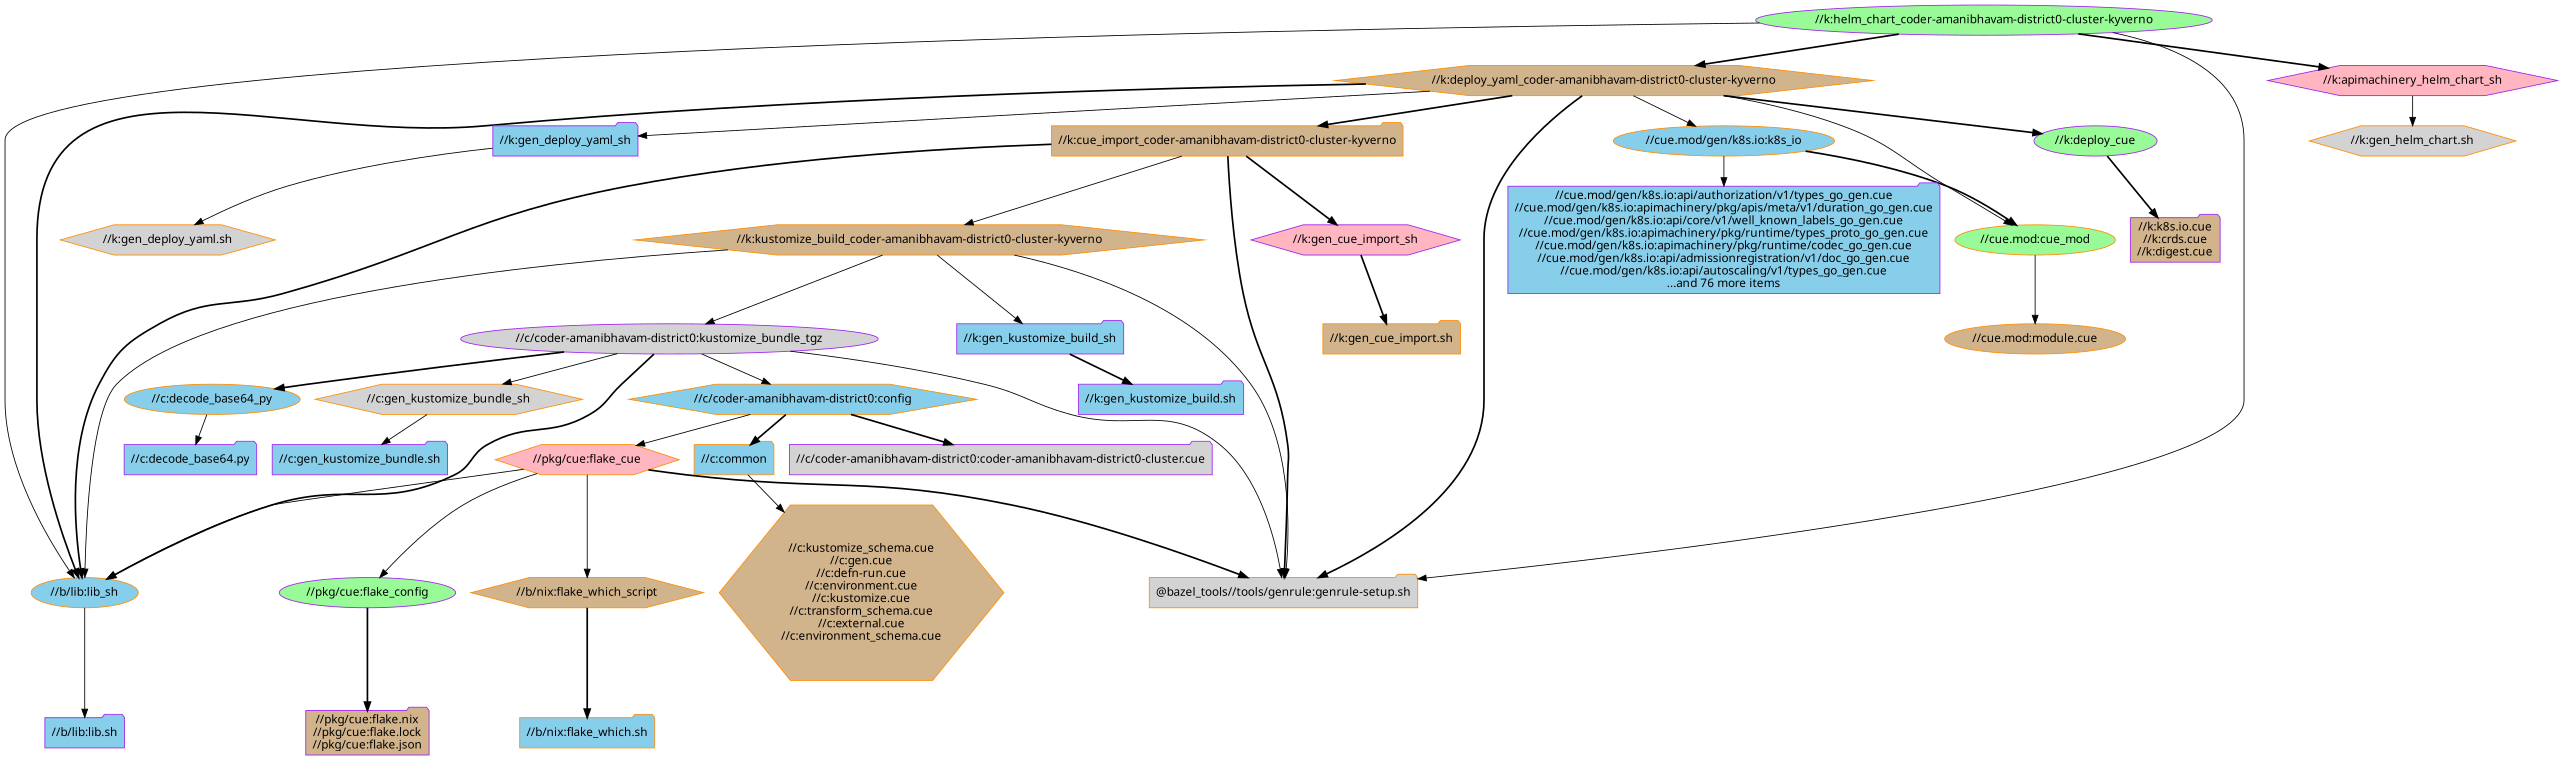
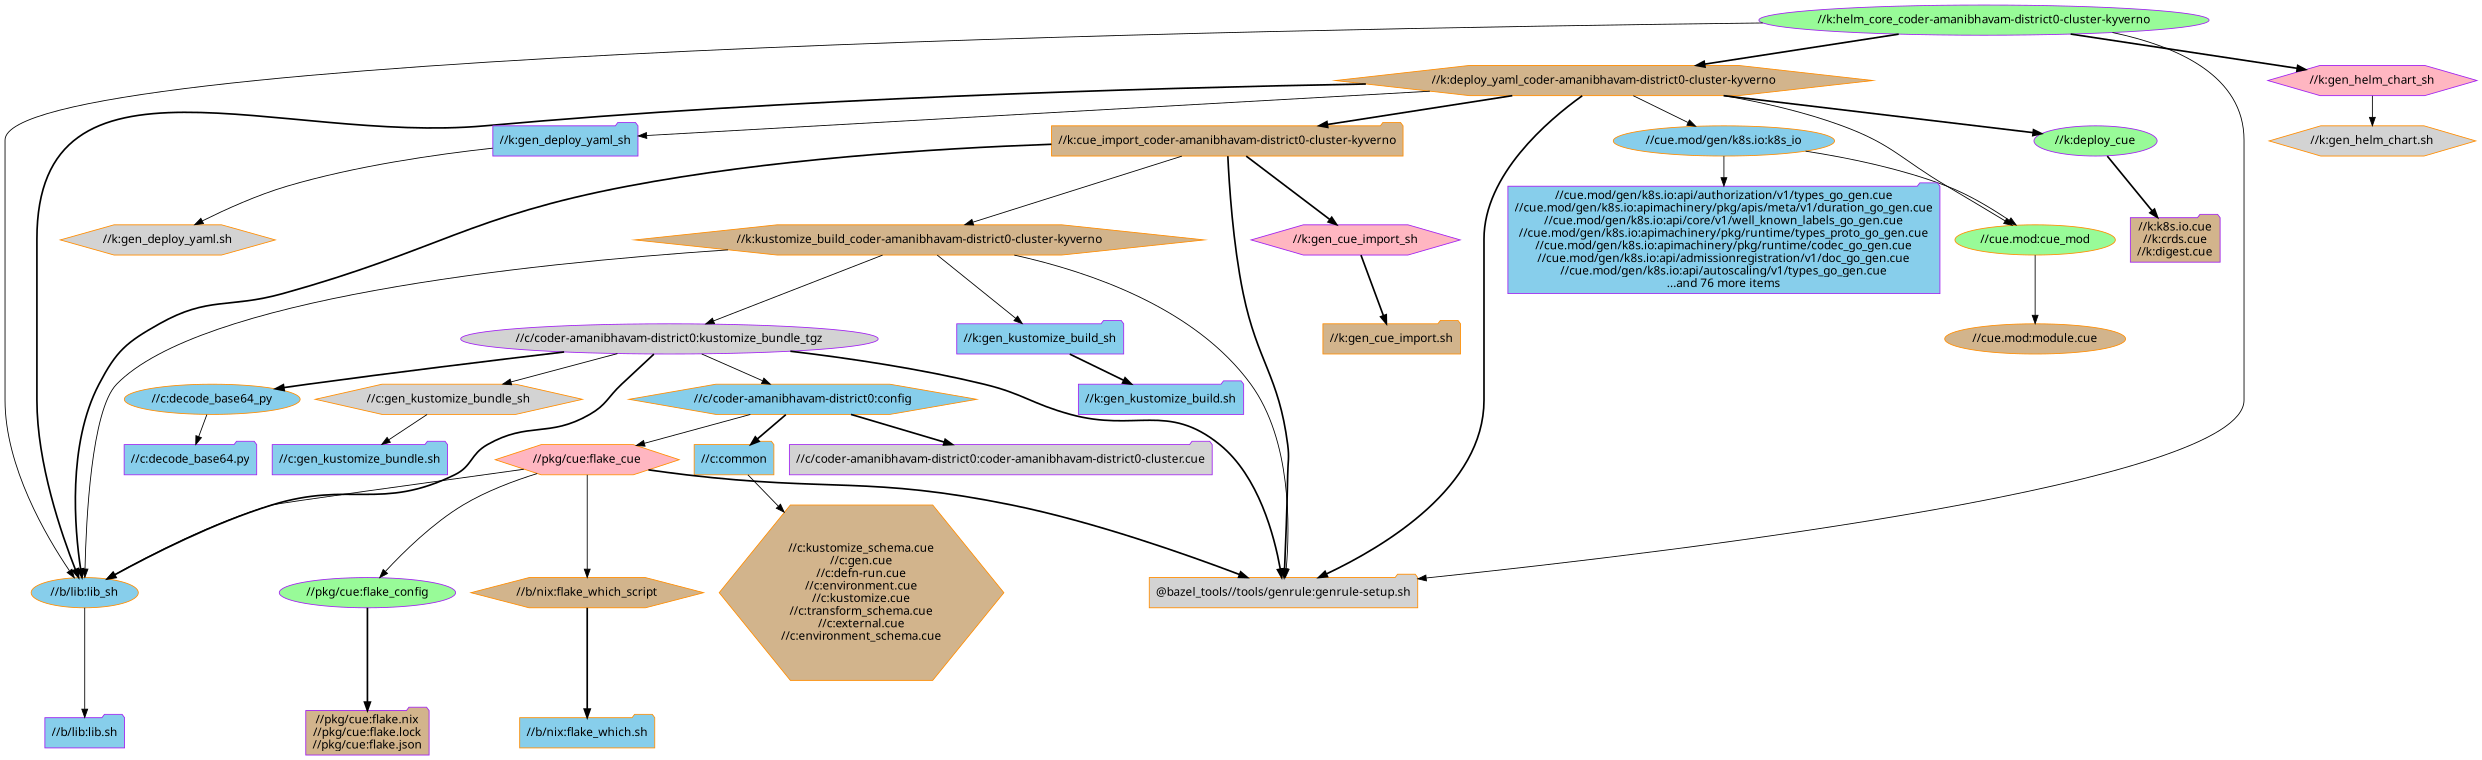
  digraph {
    fontname="Noto Sans"
    node [color=darkorange fillcolor=skyblue fontname="Noto Sans" shape=folder style=filled]
    edge [fontname="Noto Sans" style=solid]
-   "//k:helm_chart_coder-amanibhavam-district0-cluster-kyverno" [color=purple fillcolor=palegreen shape=ellipse]
+   "//k:helm_chart_coder-amanibhavam-district0-cluster-kyverno" [color=purple fillcolor=palegreen shape=ellipse label="//k:helm_core_coder-amanibhavam-district0-cluster-kyverno"]
    "//k:deploy_yaml_coder-amanibhavam-district0-cluster-kyverno" [fillcolor=tan shape=hexagon]
-   "//k:gen_helm_chart_sh" [color=purple fillcolor=lightpink shape=hexagon label="//k:apimachinery_helm_chart_sh"]
+   "//k:gen_helm_chart_sh" [color=purple fillcolor=lightpink shape=hexagon]
    "//b/lib:lib_sh" [shape=ellipse]
    "@bazel_tools//tools/genrule:genrule-setup.sh" [fillcolor=lightgrey]
    "//k:cue_import_coder-amanibhavam-district0-cluster-kyverno" [fillcolor=tan]
    "//k:deploy_cue" [color=purple fillcolor=palegreen shape=ellipse]
    "//k:gen_deploy_yaml_sh" [color=purple]
    "//cue.mod:cue_mod" [fillcolor=palegreen shape=ellipse]
    "//cue.mod/gen/k8s.io:k8s_io" [shape=ellipse]
    "//k:gen_helm_chart.sh" [fillcolor=lightgrey shape=hexagon]
    "//b/lib:lib.sh" [color=purple]
    "//k:kustomize_build_coder-amanibhavam-district0-cluster-kyverno" [fillcolor=tan shape=hexagon]
    "//k:gen_cue_import_sh" [color=purple fillcolor=lightpink shape=hexagon]
    "//k:k8s.io.cue\n//k:crds.cue\n//k:digest.cue" [color=purple fillcolor=tan]
    "//k:gen_deploy_yaml.sh" [fillcolor=lightgrey shape=hexagon]
    "//cue.mod:module.cue" [fillcolor=tan shape=ellipse]
    "//cue.mod/gen/k8s.io:api/authorization/v1/types_go_gen.cue\n//cue.mod/gen/k8s.io:apimachinery/pkg/apis/meta/v1/duration_go_gen.cue\n//cue.mod/gen/k8s.io:api/core/v1/well_known_labels_go_gen.cue\n//cue.mod/gen/k8s.io:apimachinery/pkg/runtime/types_proto_go_gen.cue\n//cue.mod/gen/k8s.io:apimachinery/pkg/runtime/codec_go_gen.cue\n//cue.mod/gen/k8s.io:api/admissionregistration/v1/doc_go_gen.cue\n//cue.mod/gen/k8s.io:api/autoscaling/v1/types_go_gen.cue\n...and 76 more items" [color=purple]
    "//k:gen_kustomize_build_sh" [color=purple]
    "//c/coder-amanibhavam-district0:kustomize_bundle_tgz" [color=purple fillcolor=lightgrey shape=ellipse]
    "//k:gen_cue_import.sh" [fillcolor=tan]
    "//k:gen_kustomize_build.sh" [color=purple]
    "//c/coder-amanibhavam-district0:config" [shape=hexagon]
    "//c:gen_kustomize_bundle_sh" [fillcolor=lightgrey shape=hexagon]
    "//c:decode_base64_py" [shape=ellipse]
    "//pkg/cue:flake_cue" [fillcolor=lightpink shape=hexagon]
    "//c/coder-amanibhavam-district0:coder-amanibhavam-district0-cluster.cue" [color=purple fillcolor=lightgrey]
    "//c:common"
    "//c:gen_kustomize_bundle.sh" [color=purple]
    "//c:decode_base64.py" [color=purple]
    "//pkg/cue:flake_config" [color=purple fillcolor=palegreen shape=ellipse]
    "//b/nix:flake_which_script" [fillcolor=tan shape=hexagon]
    "//c:kustomize_schema.cue\n//c:gen.cue\n//c:defn-run.cue\n//c:environment.cue\n//c:kustomize.cue\n//c:transform_schema.cue\n//c:external.cue\n//c:environment_schema.cue" [fillcolor=tan shape=hexagon]
    "//pkg/cue:flake.nix\n//pkg/cue:flake.lock\n//pkg/cue:flake.json" [color=purple fillcolor=tan]
    "//b/nix:flake_which.sh"
    "//k:helm_chart_coder-amanibhavam-district0-cluster-kyverno" -> "//k:deploy_yaml_coder-amanibhavam-district0-cluster-kyverno" [style=bold]
    "//k:helm_chart_coder-amanibhavam-district0-cluster-kyverno" -> "//k:gen_helm_chart_sh" [style=bold]
    "//k:helm_chart_coder-amanibhavam-district0-cluster-kyverno" -> "//b/lib:lib_sh"
    "//k:helm_chart_coder-amanibhavam-district0-cluster-kyverno" -> "@bazel_tools//tools/genrule:genrule-setup.sh"
    "//k:deploy_yaml_coder-amanibhavam-district0-cluster-kyverno" -> "//b/lib:lib_sh" [style=bold]
    "//k:deploy_yaml_coder-amanibhavam-district0-cluster-kyverno" -> "@bazel_tools//tools/genrule:genrule-setup.sh" [style=bold]
    "//k:deploy_yaml_coder-amanibhavam-district0-cluster-kyverno" -> "//k:cue_import_coder-amanibhavam-district0-cluster-kyverno" [style=bold]
    "//k:deploy_yaml_coder-amanibhavam-district0-cluster-kyverno" -> "//k:deploy_cue" [style=bold]
    "//k:deploy_yaml_coder-amanibhavam-district0-cluster-kyverno" -> "//k:gen_deploy_yaml_sh"
    "//k:deploy_yaml_coder-amanibhavam-district0-cluster-kyverno" -> "//cue.mod:cue_mod"
    "//k:deploy_yaml_coder-amanibhavam-district0-cluster-kyverno" -> "//cue.mod/gen/k8s.io:k8s_io"
    "//k:gen_helm_chart_sh" -> "//k:gen_helm_chart.sh"
    "//b/lib:lib_sh" -> "//b/lib:lib.sh"
    "//k:cue_import_coder-amanibhavam-district0-cluster-kyverno" -> "//b/lib:lib_sh" [style=bold]
    "//k:cue_import_coder-amanibhavam-district0-cluster-kyverno" -> "@bazel_tools//tools/genrule:genrule-setup.sh" [style=bold]
    "//k:cue_import_coder-amanibhavam-district0-cluster-kyverno" -> "//k:kustomize_build_coder-amanibhavam-district0-cluster-kyverno"
    "//k:cue_import_coder-amanibhavam-district0-cluster-kyverno" -> "//k:gen_cue_import_sh" [style=bold]
    "//k:deploy_cue" -> "//k:k8s.io.cue\n//k:crds.cue\n//k:digest.cue" [style=bold]
    "//k:gen_deploy_yaml_sh" -> "//k:gen_deploy_yaml.sh"
    "//cue.mod:cue_mod" -> "//cue.mod:module.cue"
-   "//cue.mod/gen/k8s.io:k8s_io" -> "//cue.mod:cue_mod" [style=bold]
+   "//cue.mod/gen/k8s.io:k8s_io" -> "//cue.mod:cue_mod"
    "//cue.mod/gen/k8s.io:k8s_io" -> "//cue.mod/gen/k8s.io:api/authorization/v1/types_go_gen.cue\n//cue.mod/gen/k8s.io:apimachinery/pkg/apis/meta/v1/duration_go_gen.cue\n//cue.mod/gen/k8s.io:api/core/v1/well_known_labels_go_gen.cue\n//cue.mod/gen/k8s.io:apimachinery/pkg/runtime/types_proto_go_gen.cue\n//cue.mod/gen/k8s.io:apimachinery/pkg/runtime/codec_go_gen.cue\n//cue.mod/gen/k8s.io:api/admissionregistration/v1/doc_go_gen.cue\n//cue.mod/gen/k8s.io:api/autoscaling/v1/types_go_gen.cue\n...and 76 more items"
    "//k:kustomize_build_coder-amanibhavam-district0-cluster-kyverno" -> "//b/lib:lib_sh"
    "//k:kustomize_build_coder-amanibhavam-district0-cluster-kyverno" -> "@bazel_tools//tools/genrule:genrule-setup.sh"
    "//k:kustomize_build_coder-amanibhavam-district0-cluster-kyverno" -> "//k:gen_kustomize_build_sh"
    "//k:kustomize_build_coder-amanibhavam-district0-cluster-kyverno" -> "//c/coder-amanibhavam-district0:kustomize_bundle_tgz"
    "//k:gen_cue_import_sh" -> "//k:gen_cue_import.sh" [style=bold]
    "//k:gen_kustomize_build_sh" -> "//k:gen_kustomize_build.sh" [style=bold]
    "//c/coder-amanibhavam-district0:kustomize_bundle_tgz" -> "//b/lib:lib_sh" [style=bold]
-   "//c/coder-amanibhavam-district0:kustomize_bundle_tgz" -> "@bazel_tools//tools/genrule:genrule-setup.sh"
+   "//c/coder-amanibhavam-district0:kustomize_bundle_tgz" -> "@bazel_tools//tools/genrule:genrule-setup.sh" [style=bold]
    "//c/coder-amanibhavam-district0:kustomize_bundle_tgz" -> "//c/coder-amanibhavam-district0:config"
    "//c/coder-amanibhavam-district0:kustomize_bundle_tgz" -> "//c:gen_kustomize_bundle_sh"
    "//c/coder-amanibhavam-district0:kustomize_bundle_tgz" -> "//c:decode_base64_py" [style=bold]
    "//c/coder-amanibhavam-district0:config" -> "//pkg/cue:flake_cue"
    "//c/coder-amanibhavam-district0:config" -> "//c/coder-amanibhavam-district0:coder-amanibhavam-district0-cluster.cue" [style=bold]
    "//c/coder-amanibhavam-district0:config" -> "//c:common" [style=bold]
    "//c:gen_kustomize_bundle_sh" -> "//c:gen_kustomize_bundle.sh"
    "//c:decode_base64_py" -> "//c:decode_base64.py"
    "//pkg/cue:flake_cue" -> "//b/lib:lib_sh"
    "//pkg/cue:flake_cue" -> "@bazel_tools//tools/genrule:genrule-setup.sh" [style=bold]
    "//pkg/cue:flake_cue" -> "//pkg/cue:flake_config"
    "//pkg/cue:flake_cue" -> "//b/nix:flake_which_script"
    "//c:common" -> "//c:kustomize_schema.cue\n//c:gen.cue\n//c:defn-run.cue\n//c:environment.cue\n//c:kustomize.cue\n//c:transform_schema.cue\n//c:external.cue\n//c:environment_schema.cue"
    "//pkg/cue:flake_config" -> "//pkg/cue:flake.nix\n//pkg/cue:flake.lock\n//pkg/cue:flake.json" [style=bold]
    "//b/nix:flake_which_script" -> "//b/nix:flake_which.sh" [style=bold]
  }
